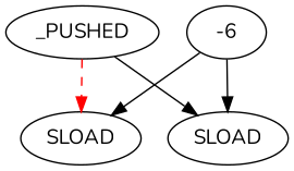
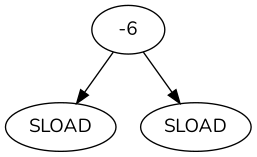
  digraph {
    fontname=Nunito
    node [shape=oval fontname=Nunito]
    edge [style=solid fontname=Nunito]
    n1 [label=SLOAD]
    n2 [label=SLOAD]
-   n3 [label=_PUSHED]
    -6 [shape=""]
-   n3 -> n1 [color=red style=dashed]
-   n3 -> n2
    -6 -> n1
    -6 -> n2
  }
